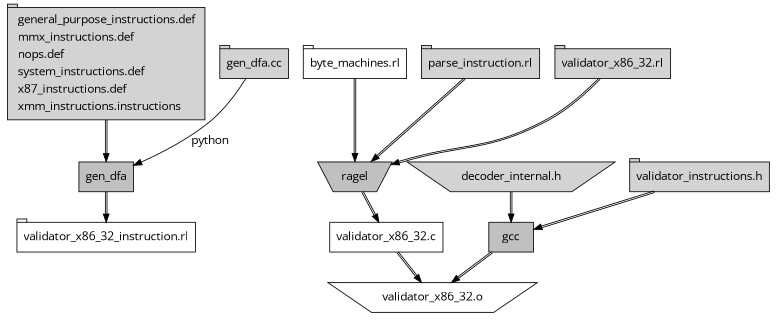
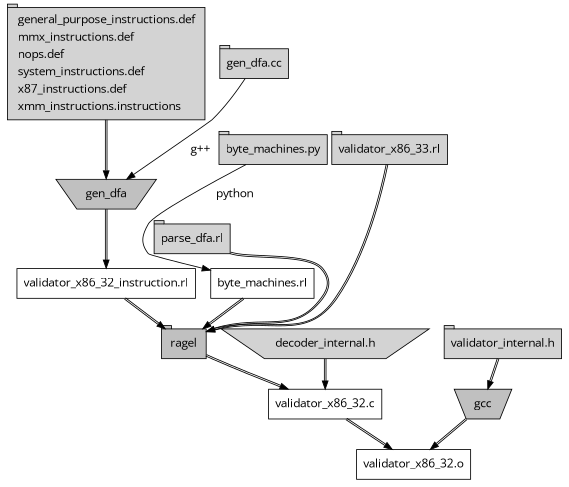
  digraph {
    fontname="Open Sans"
    node [fillcolor=lightgray fontname="Open Sans" shape=tab style=filled]
    edge [color="black:black" fontname="Open Sans"]
    n1 [label=< 	  <table border="0"> 	    <tr><td align="left">general_purpose_instructions.def</td></tr> 	    <tr><td align="left">mmx_instructions.def</td></tr> 	    <tr><td align="left">nops.def</td></tr> 	    <tr><td align="left">system_instructions.def</td></tr> 	    <tr><td align="left">x87_instructions.def</td></tr> 	    <tr><td align="left">xmm_instructions.instructions</td></tr></table> 	>]
-   n2 [fillcolor=gray label=gen_dfa shape=box]
-   n3 [label="validator_x86_32_instruction.rl" fillcolor="" style=""]
+   n2 [fillcolor=gray label=gen_dfa shape=invtrapezium]
+   n3 [label="validator_x86_32_instruction.rl" shape=rect fillcolor="" style=""]
    n4 [label="gen_dfa.cc"]
-   n6 [label="byte_machines.rl" fillcolor="" style=""]
-   n7 [fillcolor=gray label=ragel shape=invtrapezium]
-   n8 [label="parse_instruction.rl"]
+   n5 [label="byte_machines.py"]
+   n6 [label="byte_machines.rl" shape=rect fillcolor="" style=""]
+   n7 [fillcolor=gray label=ragel]
+   n8 [label="parse_dfa.rl"]
    n9 [label="validator_x86_32.c" shape=rect fillcolor="" style=""]
-   n10 [label="validator_x86_32.rl"]
+   n10 [label="validator_x86_33.rl"]
    n11 [label="decoder_internal.h" shape=invtrapezium]
-   n12 [fillcolor=gray label=gcc shape=box]
-   n13 [label="validator_x86_32.o" shape=invtrapezium fillcolor="" style=""]
-   n14 [label="validator_instructions.h"]
+   n12 [fillcolor=gray label=gcc shape=invtrapezium]
+   n13 [label="validator_x86_32.o" shape=rect fillcolor="" style=""]
+   n14 [label="validator_internal.h"]
    n1 -> n2
    n2 -> n3
-   n4 -> n2 [label=python weight=0 color=""]
+   n3 -> n7
+   n4 -> n2 [label="g++" weight=0 color=""]
+   n5 -> n6 [label=python weight=0 color=""]
    n6 -> n7
    n7 -> n9
    n8 -> n7 [weight=0]
    n9 -> n13
    n10 -> n7 [weight=0]
-   n11 -> n12
+   n11 -> n9
    n12 -> n13
    n14 -> n12
  }
